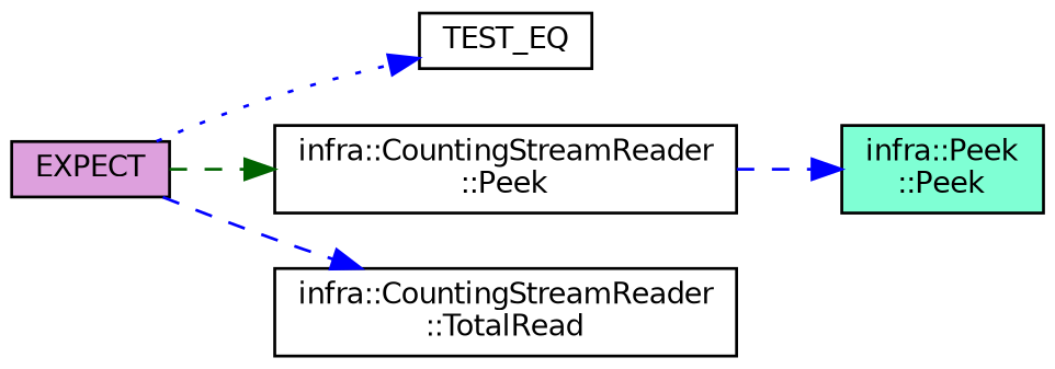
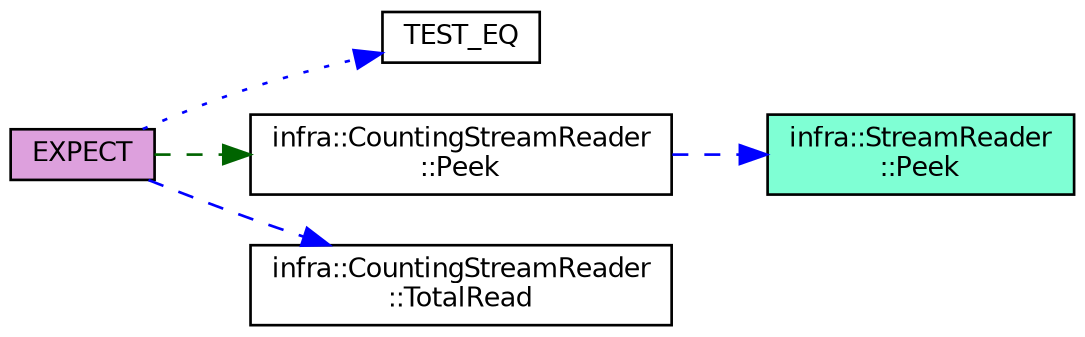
  digraph {
    rankdir=LR
    node [color=black fillcolor=white fontname=Helvetica fontsize=10 shape=record style=filled]
    edge [color=blue fontname=Helvetica fontsize=10 labelfontname=Helvetica labelfontsize=10 style=dashed]
    n1 [fillcolor=plum fontcolor=black height=0.2 label=EXPECT width=0.4]
    n2 [height=0.2 label=TEST_EQ width=0.4]
    n3 [height=0.2 label="infra::CountingStreamReader\l::Peek" width=0.4]
    n4 [height=0.2 label="infra::CountingStreamReader\l::TotalRead" width=0.4]
-   n5 [fillcolor=aquamarine height=0.2 label="infra::Peek\l::Peek" width=0.4]
+   n5 [fillcolor=aquamarine height=0.2 label="infra::StreamReader\l::Peek" width=0.4]
    n1 -> n2 [style=dotted]
    n1 -> n3 [color=darkgreen]
    n1 -> n4
    n3 -> n5
  }
